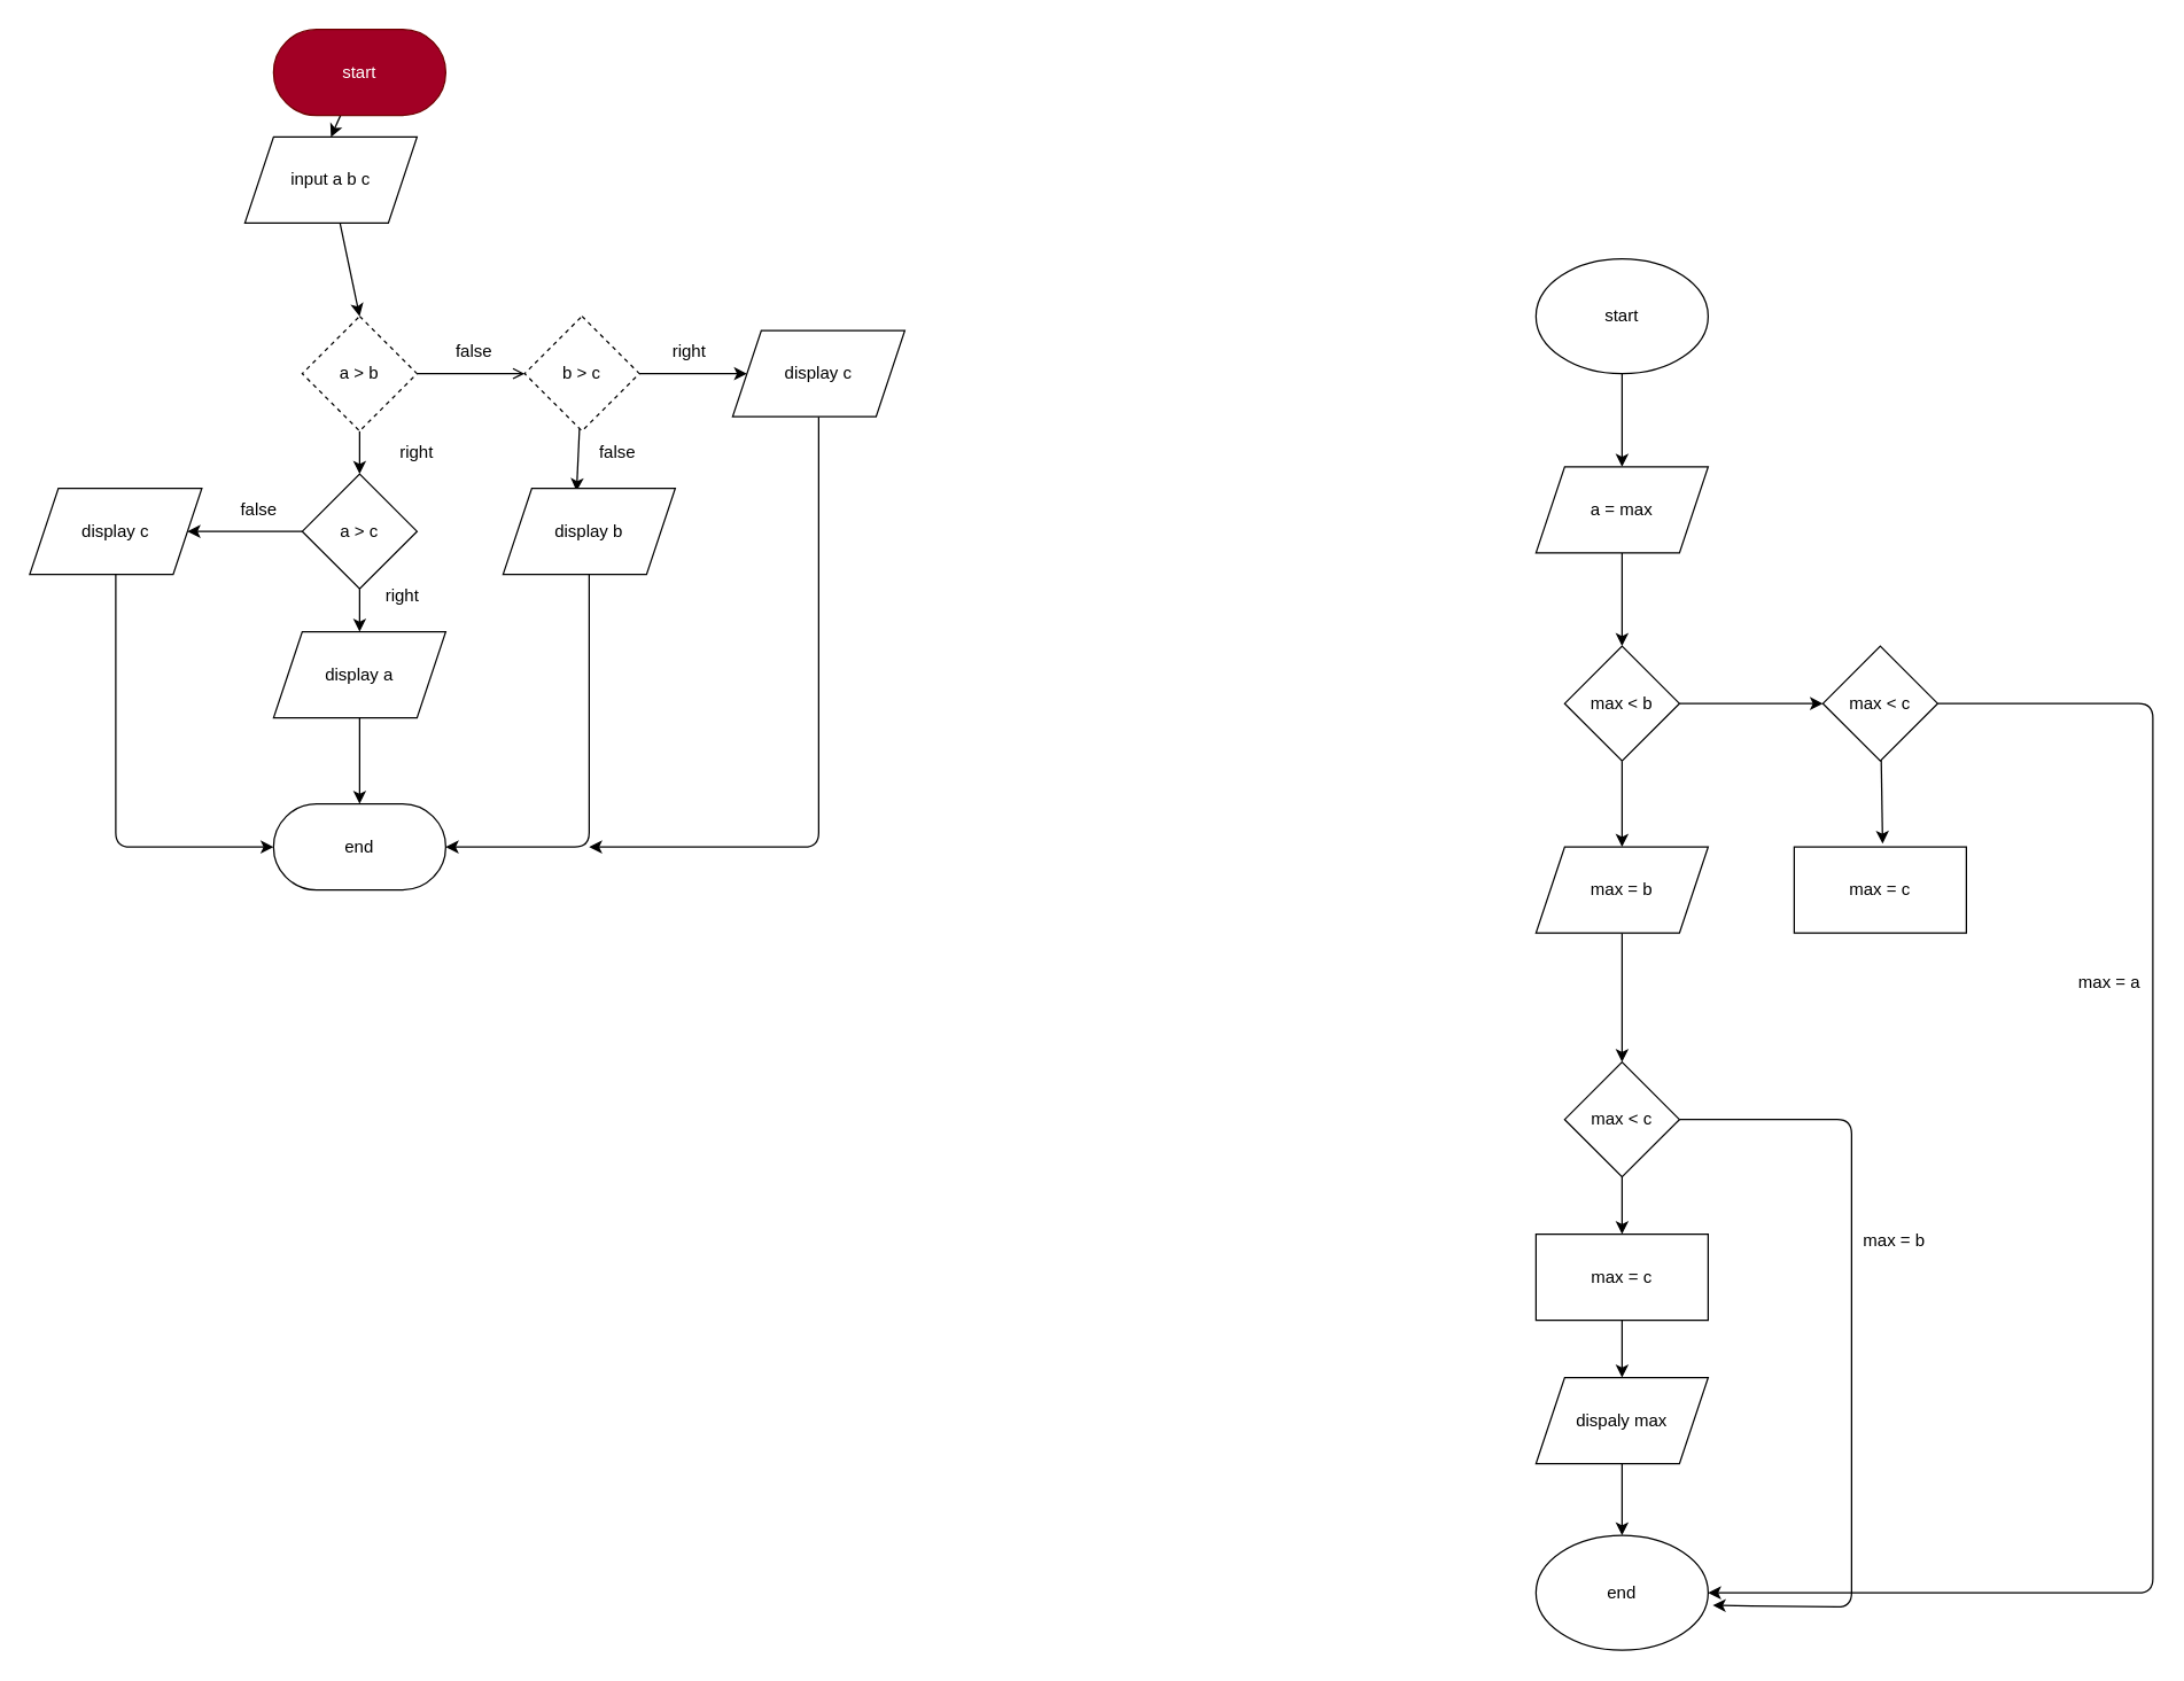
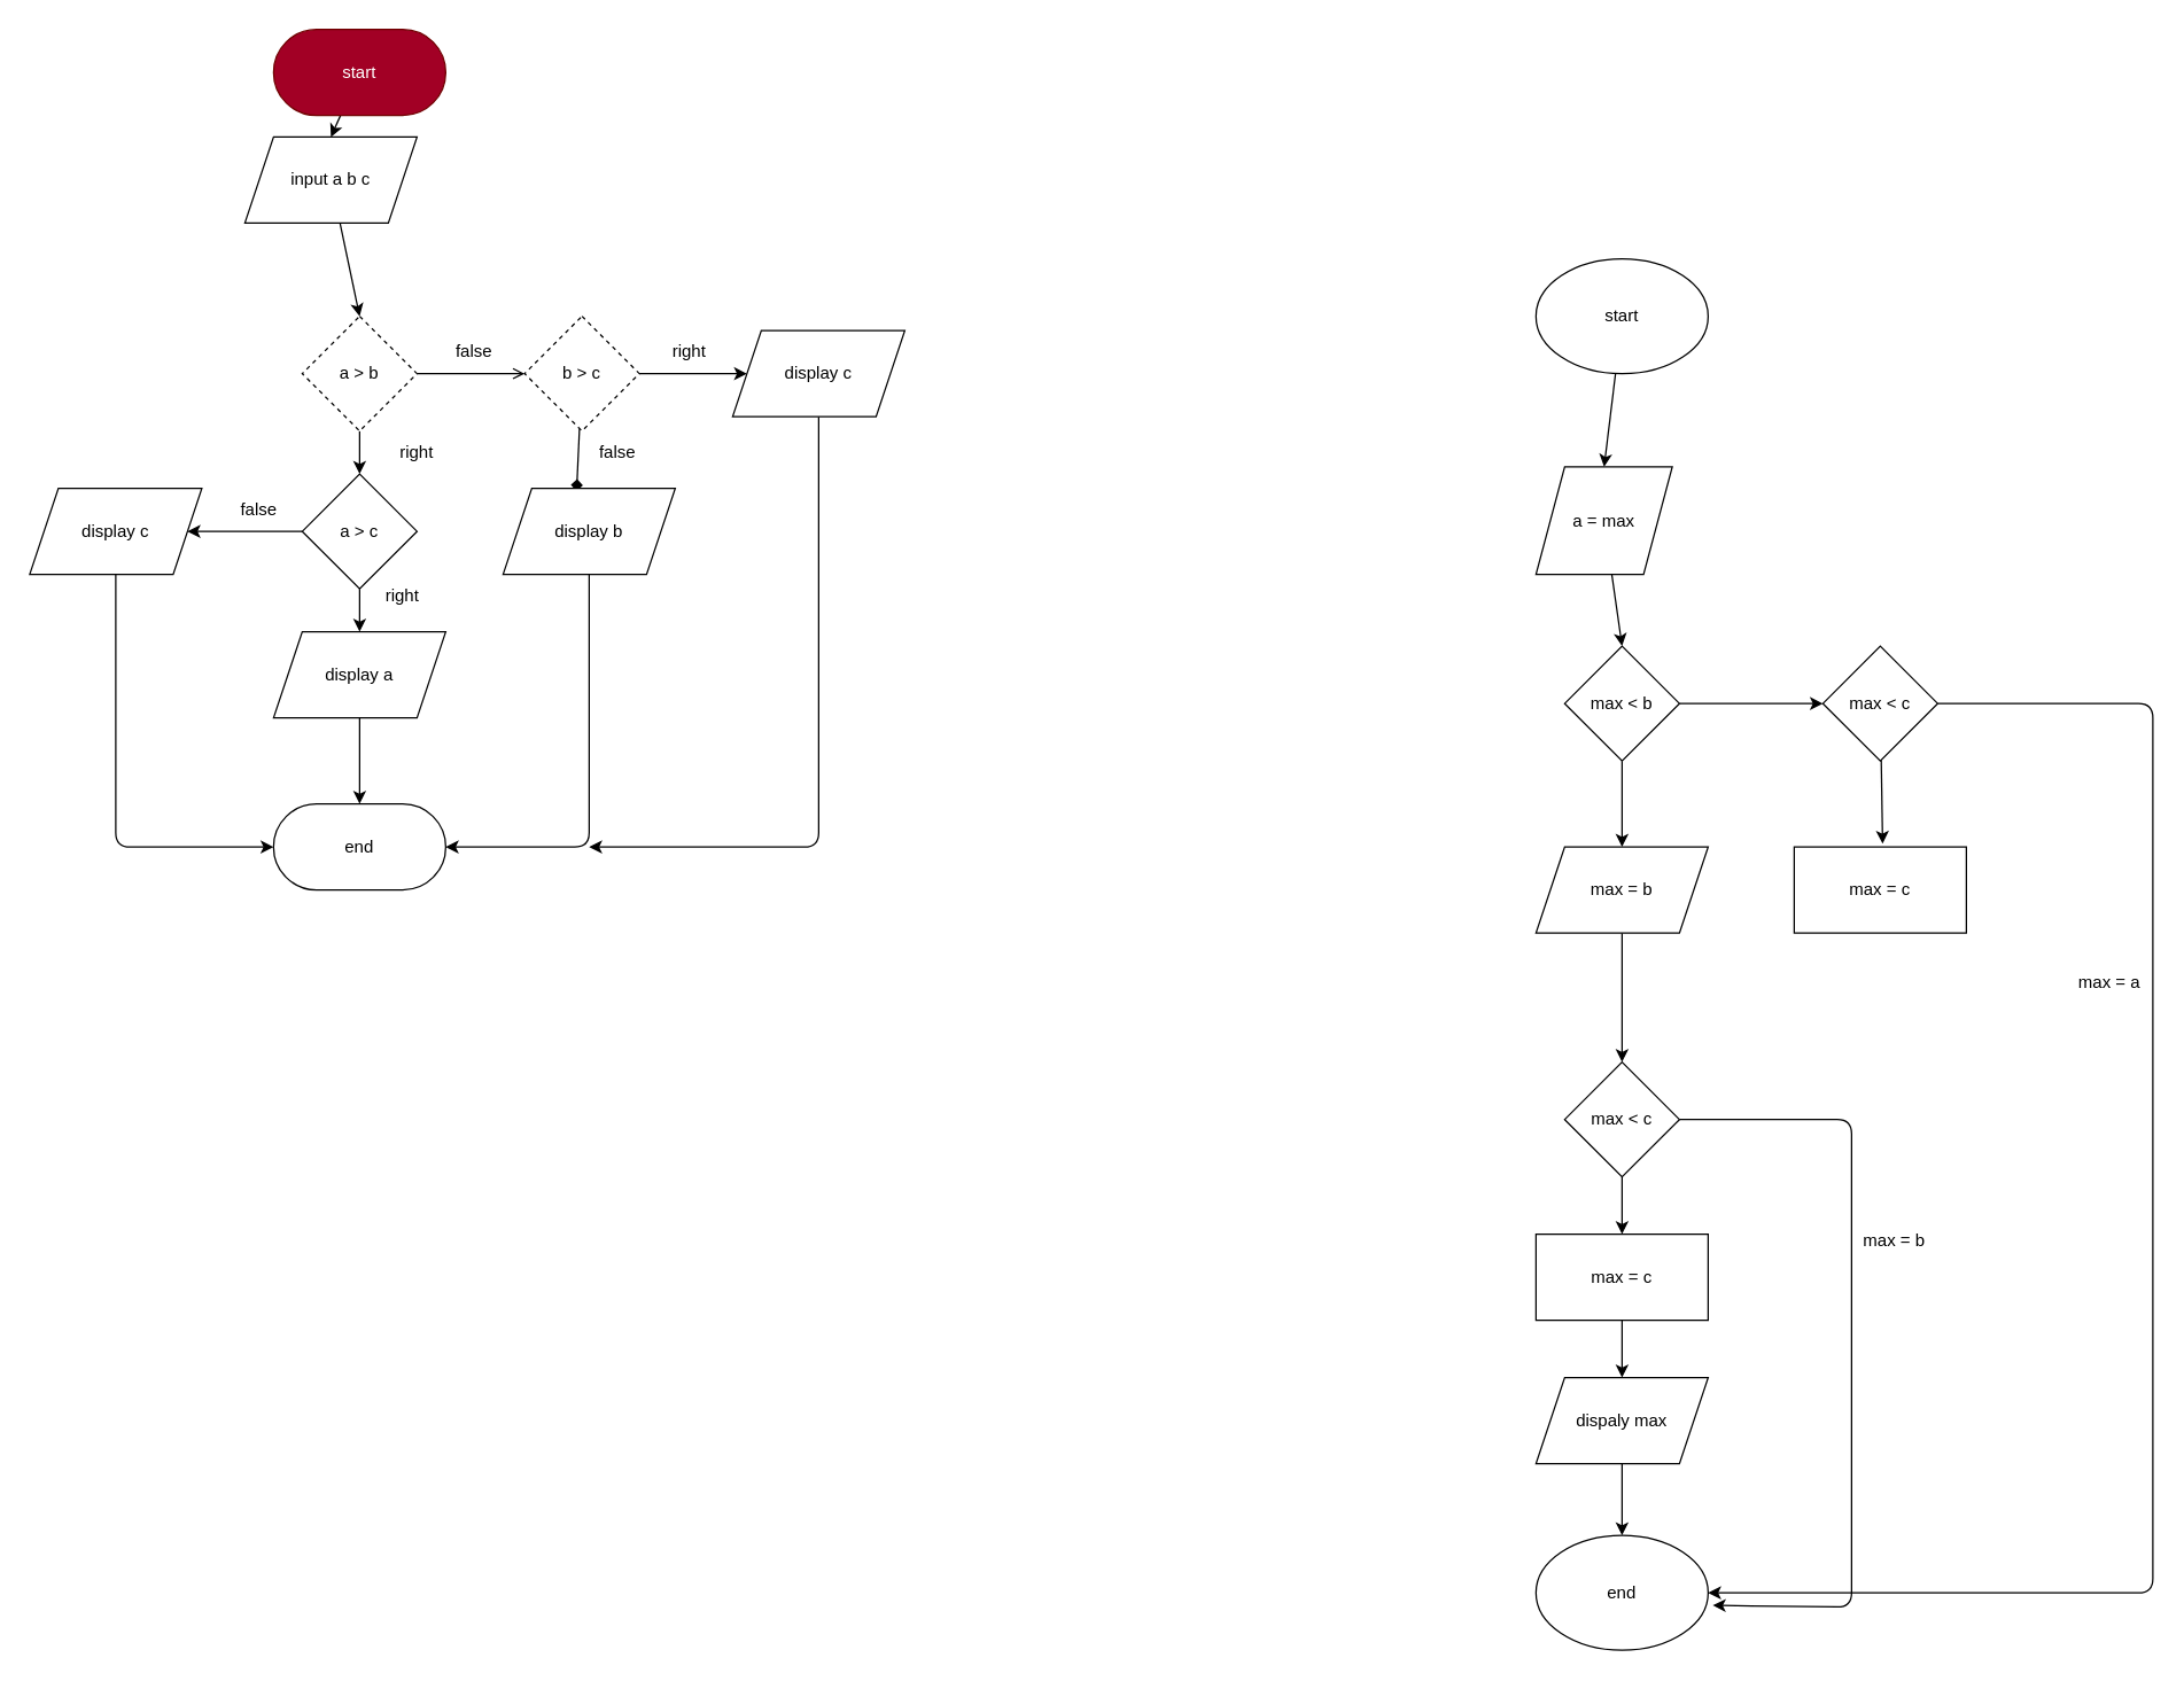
  <mxCell id="0" />
  <mxCell id="1" parent="0" />
  <mxCell id="2" style="edgeStyle=none;html=1;entryX=0.5;entryY=0;entryDx=0;entryDy=0;" edge="1" parent="1" source="3" target="5"><mxGeometry relative="1" as="geometry" /></mxCell>
  <mxCell id="3" value="start" style="rounded=1;whiteSpace=wrap;html=1;arcSize=50;fillColor=#a20025;fontColor=#ffffff;strokeColor=#6F0000;" vertex="1" parent="1"><mxGeometry x="190" y="20" width="120" height="60" as="geometry" /></mxCell>
  <mxCell id="4" style="edgeStyle=none;html=1;entryX=0.5;entryY=0;entryDx=0;entryDy=0;" edge="1" parent="1" source="5" target="8"><mxGeometry relative="1" as="geometry" /></mxCell>
  <mxCell id="5" value="input a b c" style="shape=parallelogram;perimeter=parallelogramPerimeter;whiteSpace=wrap;html=1;fixedSize=1;" vertex="1" parent="1"><mxGeometry x="170" y="95" width="120" height="60" as="geometry" /></mxCell>
  <mxCell id="6" style="edgeStyle=none;html=1;entryX=0.5;entryY=0;entryDx=0;entryDy=0;" edge="1" parent="1" source="8" target="11"><mxGeometry relative="1" as="geometry" /></mxCell>
  <mxCell id="7" style="edgeStyle=none;html=1;entryX=0;entryY=0.5;entryDx=0;entryDy=0;endArrow=open;" edge="1" parent="1" source="8" target="16"><mxGeometry relative="1" as="geometry" /></mxCell>
  <mxCell id="8" value="a &amp;gt; b" style="rhombus;whiteSpace=wrap;html=1;dashed=1;" vertex="1" parent="1"><mxGeometry x="210" y="220" width="80" height="80" as="geometry" /></mxCell>
  <mxCell id="9" style="edgeStyle=none;html=1;entryX=0.5;entryY=0;entryDx=0;entryDy=0;" edge="1" parent="1" source="11" target="13"><mxGeometry relative="1" as="geometry" /></mxCell>
  <mxCell id="10" style="edgeStyle=none;html=1;entryX=1;entryY=0.5;entryDx=0;entryDy=0;" edge="1" parent="1" source="11" target="20"><mxGeometry relative="1" as="geometry" /></mxCell>
  <mxCell id="11" value="a &amp;gt; c" style="rhombus;whiteSpace=wrap;html=1;" vertex="1" parent="1"><mxGeometry x="210" y="330" width="80" height="80" as="geometry" /></mxCell>
  <mxCell id="12" style="edgeStyle=none;html=1;entryX=0.5;entryY=0;entryDx=0;entryDy=0;" edge="1" parent="1" source="13" target="23"><mxGeometry relative="1" as="geometry" /></mxCell>
  <mxCell id="13" value="display a" style="shape=parallelogram;perimeter=parallelogramPerimeter;whiteSpace=wrap;html=1;fixedSize=1;" vertex="1" parent="1"><mxGeometry x="190" y="440" width="120" height="60" as="geometry" /></mxCell>
- <mxCell id="14" style="edgeStyle=none;html=1;entryX=0.427;entryY=0.033;entryDx=0;entryDy=0;entryPerimeter=0;" edge="1" parent="1" source="16" target="18"><mxGeometry relative="1" as="geometry" /></mxCell>
+ <mxCell id="14" style="edgeStyle=none;html=1;entryX=0.427;entryY=0.033;entryDx=0;entryDy=0;entryPerimeter=0;endArrow=diamond;" edge="1" parent="1" source="16" target="18"><mxGeometry relative="1" as="geometry" /></mxCell>
  <mxCell id="15" style="edgeStyle=none;html=1;entryX=0;entryY=0.5;entryDx=0;entryDy=0;" edge="1" parent="1" source="16" target="22"><mxGeometry relative="1" as="geometry" /></mxCell>
  <mxCell id="16" value="b &amp;gt; c" style="rhombus;whiteSpace=wrap;html=1;dashed=1;" vertex="1" parent="1"><mxGeometry x="365" y="220" width="80" height="80" as="geometry" /></mxCell>
  <mxCell id="17" style="edgeStyle=none;html=1;entryX=1;entryY=0.5;entryDx=0;entryDy=0;" edge="1" parent="1" source="18" target="23"><mxGeometry relative="1" as="geometry"><Array as="points"><mxPoint x="410" y="590" /></Array></mxGeometry></mxCell>
  <mxCell id="18" value="display b" style="shape=parallelogram;perimeter=parallelogramPerimeter;whiteSpace=wrap;html=1;fixedSize=1;" vertex="1" parent="1"><mxGeometry x="350" y="340" width="120" height="60" as="geometry" /></mxCell>
  <mxCell id="19" style="edgeStyle=none;html=1;exitX=0.5;exitY=1;exitDx=0;exitDy=0;entryX=0;entryY=0.5;entryDx=0;entryDy=0;" edge="1" parent="1" source="20" target="23"><mxGeometry relative="1" as="geometry"><Array as="points"><mxPoint x="80" y="590" /></Array></mxGeometry></mxCell>
  <mxCell id="20" value="display c" style="shape=parallelogram;perimeter=parallelogramPerimeter;whiteSpace=wrap;html=1;fixedSize=1;" vertex="1" parent="1"><mxGeometry x="20" y="340" width="120" height="60" as="geometry" /></mxCell>
  <mxCell id="21" style="edgeStyle=none;html=1;" edge="1" parent="1" source="22"><mxGeometry relative="1" as="geometry"><mxPoint x="410" y="590" as="targetPoint" /><Array as="points"><mxPoint x="570" y="590" /></Array></mxGeometry></mxCell>
  <mxCell id="22" value="display c" style="shape=parallelogram;perimeter=parallelogramPerimeter;whiteSpace=wrap;html=1;fixedSize=1;" vertex="1" parent="1"><mxGeometry x="510" y="230" width="120" height="60" as="geometry" /></mxCell>
  <mxCell id="23" value="end" style="rounded=1;whiteSpace=wrap;html=1;arcSize=50;" vertex="1" parent="1"><mxGeometry x="190" y="560" width="120" height="60" as="geometry" /></mxCell>
  <mxCell id="24" value="false" style="text;html=1;strokeColor=none;fillColor=none;align=center;verticalAlign=middle;whiteSpace=wrap;rounded=0;" vertex="1" parent="1"><mxGeometry x="150" y="340" width="60" height="30" as="geometry" /></mxCell>
  <mxCell id="25" value="false" style="text;html=1;strokeColor=none;fillColor=none;align=center;verticalAlign=middle;whiteSpace=wrap;rounded=0;" vertex="1" parent="1"><mxGeometry x="400" y="300" width="60" height="30" as="geometry" /></mxCell>
  <mxCell id="26" value="right" style="text;html=1;strokeColor=none;fillColor=none;align=center;verticalAlign=middle;whiteSpace=wrap;rounded=0;" vertex="1" parent="1"><mxGeometry x="250" y="400" width="60" height="30" as="geometry" /></mxCell>
  <mxCell id="27" value="right" style="text;html=1;strokeColor=none;fillColor=none;align=center;verticalAlign=middle;whiteSpace=wrap;rounded=0;" vertex="1" parent="1"><mxGeometry x="450" y="230" width="60" height="30" as="geometry" /></mxCell>
  <mxCell id="28" value="right" style="text;html=1;strokeColor=none;fillColor=none;align=center;verticalAlign=middle;whiteSpace=wrap;rounded=0;" vertex="1" parent="1"><mxGeometry x="260" y="300" width="60" height="30" as="geometry" /></mxCell>
  <mxCell id="29" value="false" style="text;html=1;strokeColor=none;fillColor=none;align=center;verticalAlign=middle;whiteSpace=wrap;rounded=0;" vertex="1" parent="1"><mxGeometry x="300" y="230" width="60" height="30" as="geometry" /></mxCell>
  <mxCell id="30" style="edgeStyle=none;html=1;entryX=0.5;entryY=0;entryDx=0;entryDy=0;" edge="1" parent="1" source="31" target="33"><mxGeometry relative="1" as="geometry" /></mxCell>
  <mxCell id="31" value="start" style="ellipse;whiteSpace=wrap;html=1;" vertex="1" parent="1"><mxGeometry x="1070" y="180" width="120" height="80" as="geometry" /></mxCell>
  <mxCell id="32" style="edgeStyle=none;html=1;" edge="1" parent="1" source="33"><mxGeometry relative="1" as="geometry"><mxPoint x="1130" y="450" as="targetPoint" /></mxGeometry></mxCell>
- <mxCell id="33" value="a = max" style="shape=parallelogram;perimeter=parallelogramPerimeter;whiteSpace=wrap;html=1;fixedSize=1;" vertex="1" parent="1"><mxGeometry x="1070" y="325" width="120" height="60" as="geometry" /></mxCell>
+ <mxCell id="33" value="a = max" style="shape=parallelogram;perimeter=parallelogramPerimeter;whiteSpace=wrap;html=1;fixedSize=1;" vertex="1" parent="1"><mxGeometry x="1070" y="325" width="95" height="75" as="geometry" /></mxCell>
  <mxCell id="34" style="edgeStyle=none;html=1;entryX=0.5;entryY=0;entryDx=0;entryDy=0;" edge="1" parent="1" source="36" target="38"><mxGeometry relative="1" as="geometry" /></mxCell>
  <mxCell id="35" style="edgeStyle=none;html=1;" edge="1" parent="1" source="36"><mxGeometry relative="1" as="geometry"><mxPoint x="1270" y="490" as="targetPoint" /></mxGeometry></mxCell>
  <mxCell id="36" value="max &amp;lt; b" style="rhombus;whiteSpace=wrap;html=1;" vertex="1" parent="1"><mxGeometry x="1090" y="450" width="80" height="80" as="geometry" /></mxCell>
  <mxCell id="37" style="edgeStyle=none;html=1;entryX=0.5;entryY=0;entryDx=0;entryDy=0;" edge="1" parent="1" source="38"><mxGeometry relative="1" as="geometry"><mxPoint x="1130" y="740" as="targetPoint" /></mxGeometry></mxCell>
  <mxCell id="38" value="max = b" style="shape=parallelogram;perimeter=parallelogramPerimeter;whiteSpace=wrap;html=1;fixedSize=1;" vertex="1" parent="1"><mxGeometry x="1070" y="590" width="120" height="60" as="geometry" /></mxCell>
  <mxCell id="39" style="edgeStyle=none;html=1;entryX=0.597;entryY=-0.037;entryDx=0;entryDy=0;entryPerimeter=0;" edge="1" parent="1" source="41"><mxGeometry relative="1" as="geometry"><mxPoint x="1311.64" y="587.78" as="targetPoint" /></mxGeometry></mxCell>
  <mxCell id="40" style="edgeStyle=none;html=1;entryX=1;entryY=0.5;entryDx=0;entryDy=0;" edge="1" parent="1" source="41" target="49"><mxGeometry relative="1" as="geometry"><Array as="points"><mxPoint x="1500" y="490" /><mxPoint x="1500" y="1110" /></Array></mxGeometry></mxCell>
  <mxCell id="41" value="max &amp;lt; c" style="rhombus;whiteSpace=wrap;html=1;" vertex="1" parent="1"><mxGeometry x="1270" y="450" width="80" height="80" as="geometry" /></mxCell>
  <mxCell id="42" style="edgeStyle=none;html=1;entryX=0.5;entryY=0;entryDx=0;entryDy=0;" edge="1" parent="1" source="44" target="46"><mxGeometry relative="1" as="geometry" /></mxCell>
  <mxCell id="43" style="edgeStyle=none;html=1;entryX=1.027;entryY=0.61;entryDx=0;entryDy=0;entryPerimeter=0;" edge="1" parent="1" source="44" target="49"><mxGeometry relative="1" as="geometry"><Array as="points"><mxPoint x="1290" y="780" /><mxPoint x="1290" y="1120" /></Array></mxGeometry></mxCell>
  <mxCell id="44" value="max &amp;lt; c" style="rhombus;whiteSpace=wrap;html=1;" vertex="1" parent="1"><mxGeometry x="1090" y="740" width="80" height="80" as="geometry" /></mxCell>
  <mxCell id="45" style="edgeStyle=none;html=1;entryX=0.5;entryY=0;entryDx=0;entryDy=0;" edge="1" parent="1" source="46" target="48"><mxGeometry relative="1" as="geometry" /></mxCell>
  <mxCell id="46" value="max = c" style="rounded=0;whiteSpace=wrap;html=1;" vertex="1" parent="1"><mxGeometry x="1070" y="860" width="120" height="60" as="geometry" /></mxCell>
  <mxCell id="47" style="edgeStyle=none;html=1;entryX=0.5;entryY=0;entryDx=0;entryDy=0;" edge="1" parent="1" source="48" target="49"><mxGeometry relative="1" as="geometry" /></mxCell>
  <mxCell id="48" value="dispaly max" style="shape=parallelogram;perimeter=parallelogramPerimeter;whiteSpace=wrap;html=1;fixedSize=1;" vertex="1" parent="1"><mxGeometry x="1070" y="960" width="120" height="60" as="geometry" /></mxCell>
  <mxCell id="49" value="end" style="ellipse;whiteSpace=wrap;html=1;" vertex="1" parent="1"><mxGeometry x="1070" y="1070" width="120" height="80" as="geometry" /></mxCell>
  <mxCell id="50" value="max = b" style="text;html=1;strokeColor=none;fillColor=none;align=center;verticalAlign=middle;whiteSpace=wrap;rounded=0;" vertex="1" parent="1"><mxGeometry x="1290" y="850" width="60" height="30" as="geometry" /></mxCell>
  <mxCell id="51" value="max = c" style="rounded=0;whiteSpace=wrap;html=1;" vertex="1" parent="1"><mxGeometry x="1250" y="590" width="120" height="60" as="geometry" /></mxCell>
  <mxCell id="52" value="max = a" style="text;html=1;strokeColor=none;fillColor=none;align=center;verticalAlign=middle;whiteSpace=wrap;rounded=0;" vertex="1" parent="1"><mxGeometry x="1440" y="670" width="60" height="30" as="geometry" /></mxCell>
